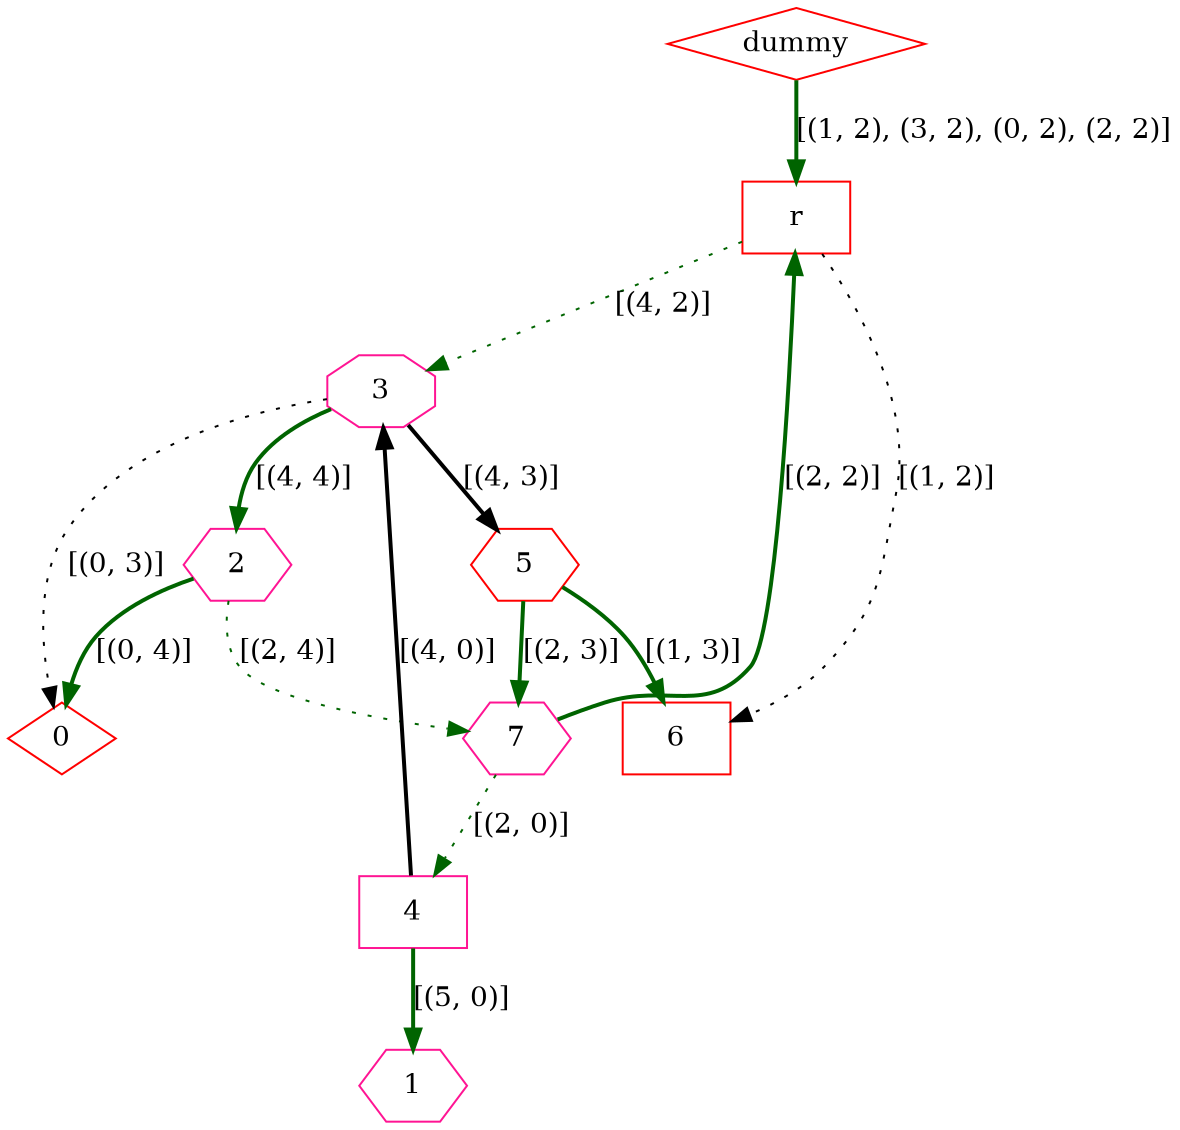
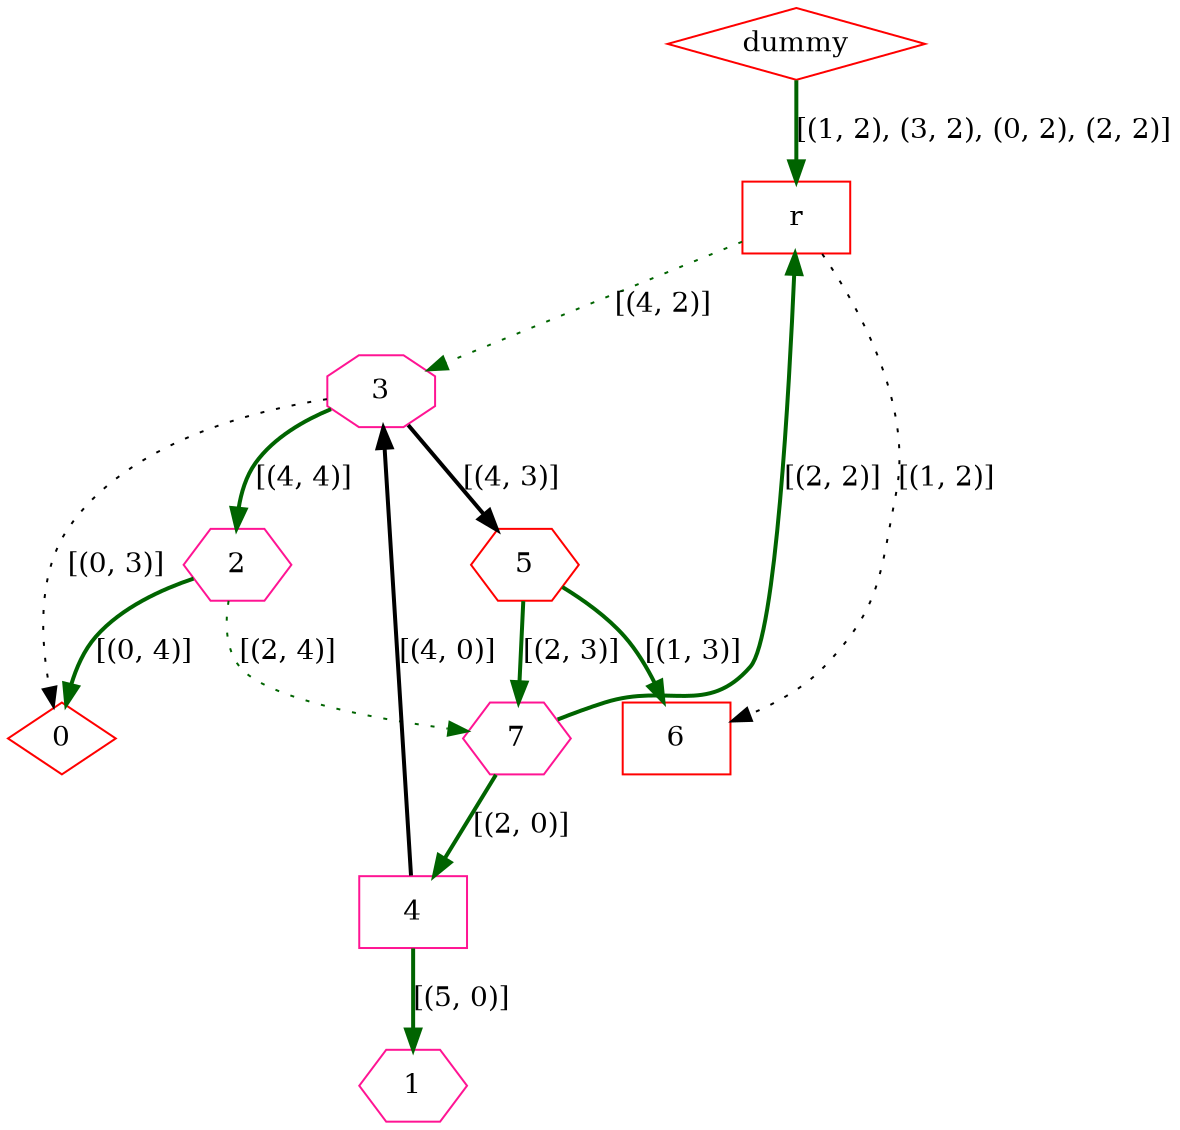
  digraph {
    node [color=red shape=hexagon]
    edge [color=darkgreen style=bold]
    n1 [label=dummy shape=diamond]
    n2 [label=r shape=box]
    n3 [color=deeppink label=3 shape=octagon]
    6 [shape=box]
    n5 [color=deeppink label=2]
    n6 [label=5]
    0 [shape=diamond]
    n8 [color=deeppink label=7]
    n9 [color=deeppink label=4 shape=box]
    1 [color=deeppink]
    n1 -> n2 [label="[(1, 2), (3, 2), (0, 2), (2, 2)]"]
    n2 -> n3 [label="[(4, 2)]" style=dotted]
    n2 -> 6 [color=black label="[(1, 2)]" style=dotted]
    n3 -> n5 [label="[(4, 4)]"]
    n3 -> n6 [color=black label="[(4, 3)]"]
    n3 -> 0 [color=black label="[(0, 3)]" style=dotted]
    n5 -> 0 [label="[(0, 4)]"]
    n5 -> n8 [label="[(2, 4)]" style=dotted]
    n6 -> 6 [label="[(1, 3)]"]
    n6 -> n8 [label="[(2, 3)]"]
    n8 -> n2 [label="[(2, 2)]"]
-   n8 -> n9 [label="[(2, 0)]" style=dotted]
+   n8 -> n9 [label="[(2, 0)]"]
    n9 -> n3 [color=black label="[(4, 0)]"]
    n9 -> 1 [label="[(5, 0)]"]
  }
